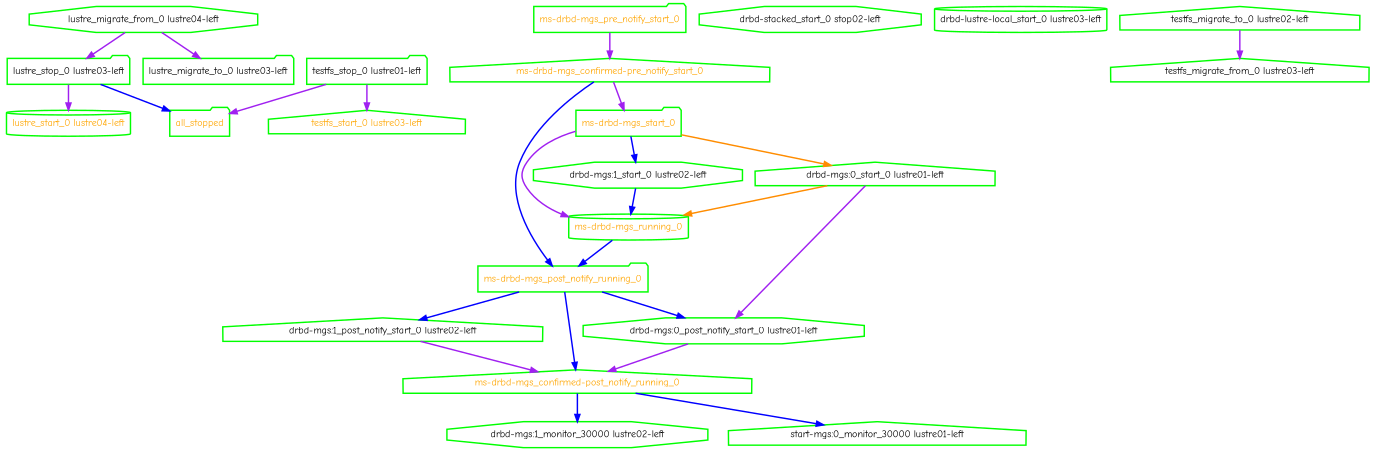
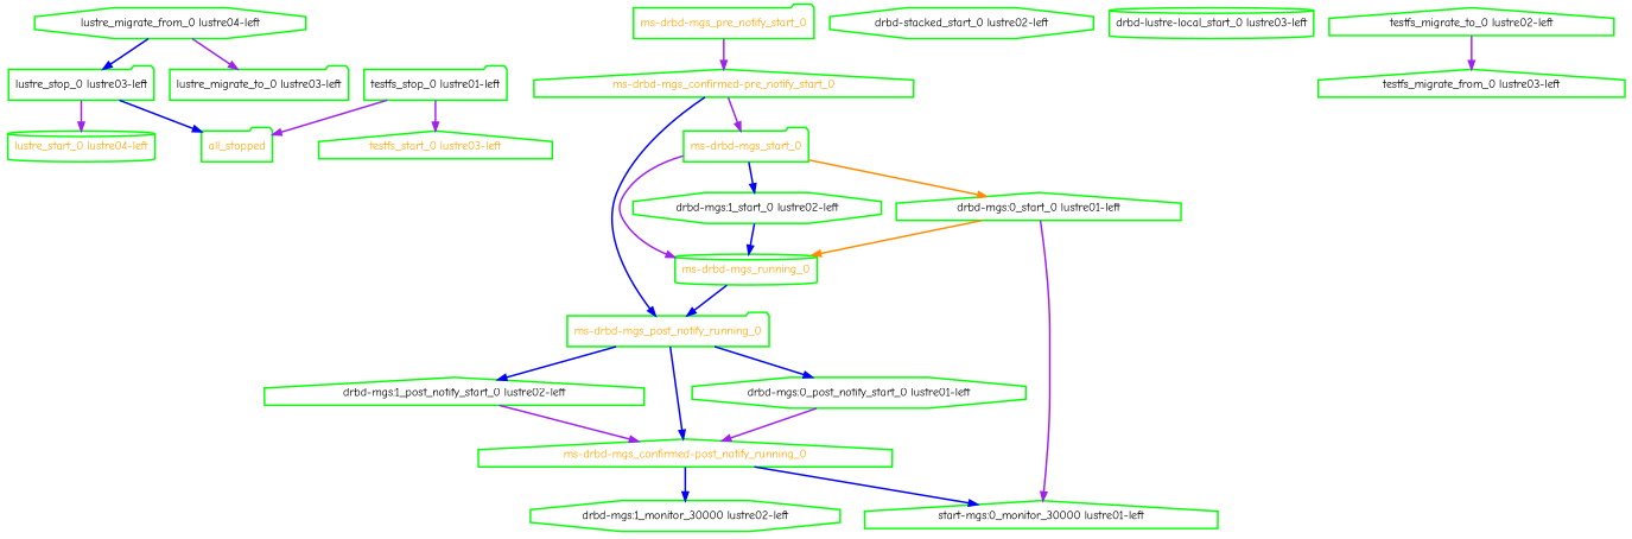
  digraph {
    fontname="Comic Neue"
    node [color=green fontcolor=black fontname="Comic Neue" shape=house style=bold]
    edge [color=purple fontname="Comic Neue" style=bold]
    all_stopped [fontcolor=orange shape=folder]
    n2 [label="start-mgs:0_monitor_30000 lustre01-left"]
    "drbd-mgs:0_post_notify_start_0 lustre01-left" [shape=octagon]
    "ms-drbd-mgs_confirmed-post_notify_running_0" [fontcolor=orange]
    "drbd-mgs:1_monitor_30000 lustre02-left" [shape=octagon]
    "drbd-mgs:0_start_0 lustre01-left"
    "ms-drbd-mgs_running_0" [fontcolor=orange shape=cylinder]
    "ms-drbd-mgs_post_notify_running_0" [fontcolor=orange shape=folder]
    "drbd-mgs:1_post_notify_start_0 lustre02-left"
    "drbd-mgs:1_start_0 lustre02-left" [shape=octagon]
-   "drbd-stacked_start_0 lustre02-left" [shape=octagon label="drbd-stacked_start_0 stop02-left"]
+   "drbd-stacked_start_0 lustre02-left" [shape=octagon]
    n12 [label="drbd-lustre-local_start_0 lustre03-left" shape=cylinder]
    "lustre_migrate_from_0 lustre04-left" [shape=octagon]
    "lustre_stop_0 lustre03-left" [shape=folder]
    "lustre_migrate_to_0 lustre03-left" [shape=folder]
    "lustre_start_0 lustre04-left" [fontcolor=orange shape=cylinder]
    "ms-drbd-mgs_confirmed-pre_notify_start_0" [fontcolor=orange]
    "ms-drbd-mgs_start_0" [fontcolor=orange shape=folder]
    "ms-drbd-mgs_pre_notify_start_0" [fontcolor=orange shape=folder]
    "testfs_migrate_from_0 lustre03-left"
    "testfs_start_0 lustre03-left" [fontcolor=orange]
    "testfs_migrate_to_0 lustre02-left"
    "testfs_stop_0 lustre01-left" [shape=folder]
    "drbd-mgs:0_post_notify_start_0 lustre01-left" -> "ms-drbd-mgs_confirmed-post_notify_running_0"
    "ms-drbd-mgs_confirmed-post_notify_running_0" -> n2 [color=blue]
    "ms-drbd-mgs_confirmed-post_notify_running_0" -> "drbd-mgs:1_monitor_30000 lustre02-left" [color=blue]
-   "drbd-mgs:0_start_0 lustre01-left" -> "drbd-mgs:0_post_notify_start_0 lustre01-left"
+   "drbd-mgs:0_start_0 lustre01-left" -> n2
    "drbd-mgs:0_start_0 lustre01-left" -> "ms-drbd-mgs_running_0" [color=darkorange]
    "ms-drbd-mgs_running_0" -> "ms-drbd-mgs_post_notify_running_0" [color=blue]
    "ms-drbd-mgs_post_notify_running_0" -> "drbd-mgs:0_post_notify_start_0 lustre01-left" [color=blue]
    "ms-drbd-mgs_post_notify_running_0" -> "ms-drbd-mgs_confirmed-post_notify_running_0" [color=blue]
    "ms-drbd-mgs_post_notify_running_0" -> "drbd-mgs:1_post_notify_start_0 lustre02-left" [color=blue]
    "drbd-mgs:1_post_notify_start_0 lustre02-left" -> "ms-drbd-mgs_confirmed-post_notify_running_0"
    "drbd-mgs:1_start_0 lustre02-left" -> "ms-drbd-mgs_running_0" [color=blue]
-   "lustre_migrate_from_0 lustre04-left" -> "lustre_stop_0 lustre03-left"
+   "lustre_migrate_from_0 lustre04-left" -> "lustre_stop_0 lustre03-left" [color=blue]
    "lustre_migrate_from_0 lustre04-left" -> "lustre_migrate_to_0 lustre03-left"
    "lustre_stop_0 lustre03-left" -> all_stopped [color=blue]
    "lustre_stop_0 lustre03-left" -> "lustre_start_0 lustre04-left"
    "ms-drbd-mgs_confirmed-pre_notify_start_0" -> "ms-drbd-mgs_post_notify_running_0" [color=blue]
    "ms-drbd-mgs_confirmed-pre_notify_start_0" -> "ms-drbd-mgs_start_0"
    "ms-drbd-mgs_start_0" -> "drbd-mgs:0_start_0 lustre01-left" [color=darkorange]
    "ms-drbd-mgs_start_0" -> "ms-drbd-mgs_running_0"
    "ms-drbd-mgs_start_0" -> "drbd-mgs:1_start_0 lustre02-left" [color=blue]
    "ms-drbd-mgs_pre_notify_start_0" -> "ms-drbd-mgs_confirmed-pre_notify_start_0"
    "testfs_migrate_to_0 lustre02-left" -> "testfs_migrate_from_0 lustre03-left"
    "testfs_stop_0 lustre01-left" -> all_stopped
    "testfs_stop_0 lustre01-left" -> "testfs_start_0 lustre03-left"
  }
